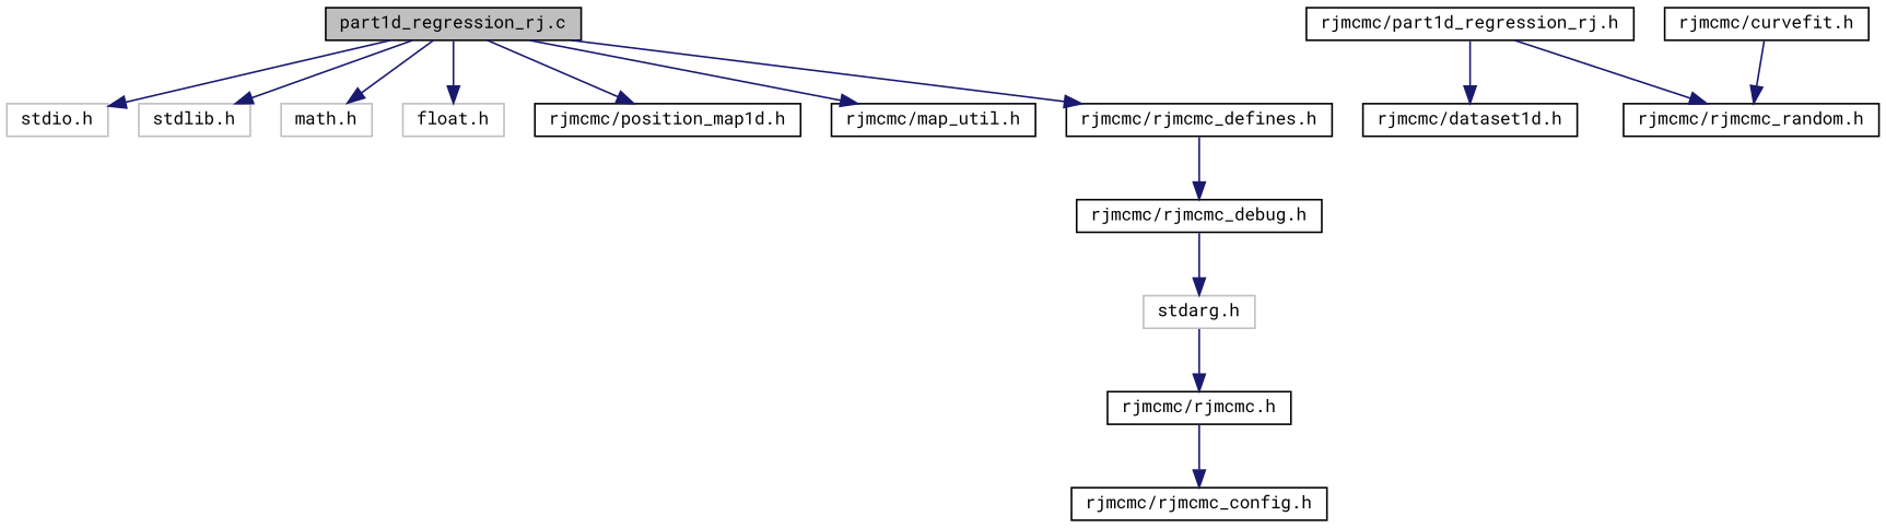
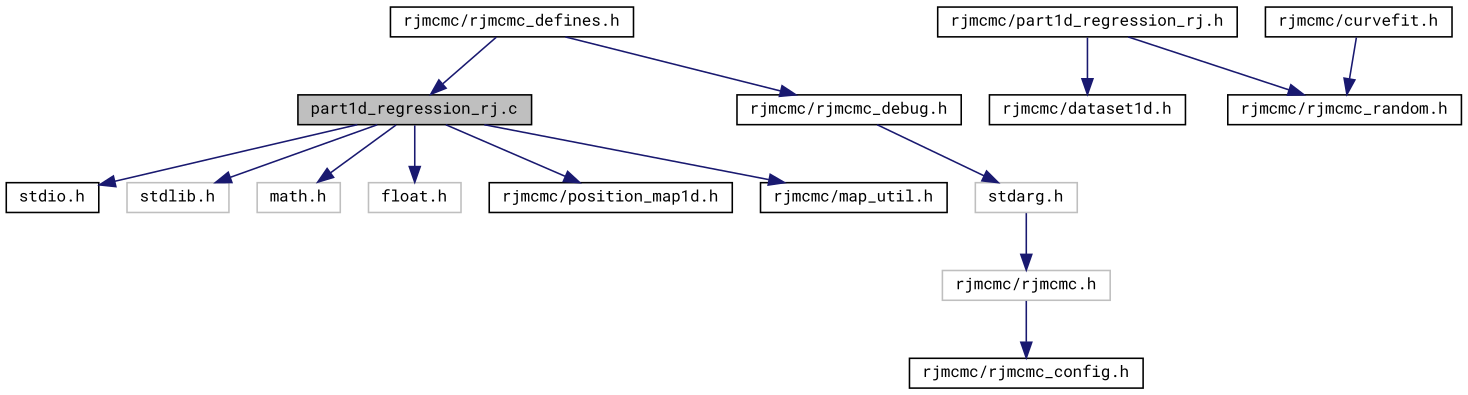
  digraph {
    fontname="Roboto Mono"
    node [color=black fillcolor=white fontname="Roboto Mono" fontsize=10 shape=record style=filled]
    edge [color=midnightblue fontname="Roboto Mono" fontsize=10 labelfontname="FreeSans.ttf" labelfontsize=10 style=solid]
    n1 [fillcolor=grey75 fontcolor=black height=0.2 label="part1d_regression_rj.c" width=0.4]
-   n2 [color=grey75 height=0.2 label="stdio.h" width=0.4]
+   n2 [height=0.2 label="stdio.h" width=0.4]
    n3 [color=grey75 height=0.2 label="stdlib.h" width=0.4]
    n4 [color=grey75 height=0.2 label="math.h" width=0.4]
    n5 [color=grey75 height=0.2 label="float.h" width=0.4]
    n6 [height=0.2 label="rjmcmc/position_map1d.h" width=0.4]
    n7 [height=0.2 label="rjmcmc/map_util.h" width=0.4]
    n8 [height=0.2 label="rjmcmc/rjmcmc_defines.h" width=0.4]
    n9 [height=0.2 label="rjmcmc/part1d_regression_rj.h" width=0.4]
    n10 [height=0.2 label="rjmcmc/dataset1d.h" width=0.4]
    n11 [height=0.2 label="rjmcmc/rjmcmc_random.h" width=0.4]
    n12 [height=0.2 label="rjmcmc/curvefit.h" width=0.4]
    n13 [height=0.2 label="rjmcmc/rjmcmc_debug.h" width=0.4]
    n14 [color=grey75 height=0.2 label="stdarg.h" width=0.4]
-   n15 [height=0.2 label="rjmcmc/rjmcmc.h" width=0.4]
+   n15 [color=grey75 height=0.2 label="rjmcmc/rjmcmc.h" width=0.4]
    n16 [height=0.2 label="rjmcmc/rjmcmc_config.h" width=0.4]
    n1 -> n2
    n1 -> n3
    n1 -> n4
    n1 -> n5
    n1 -> n6
    n1 -> n7
-   n1 -> n8
+   n8 -> n1
    n8 -> n13
    n9 -> n10
    n9 -> n11
    n12 -> n11
    n13 -> n14
    n14 -> n15
    n15 -> n16
  }
